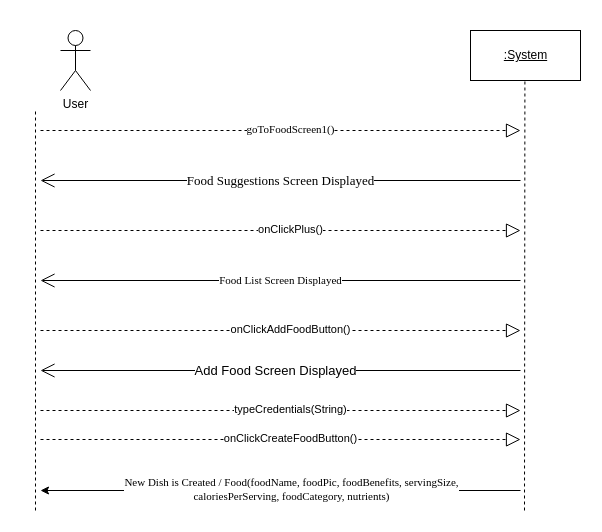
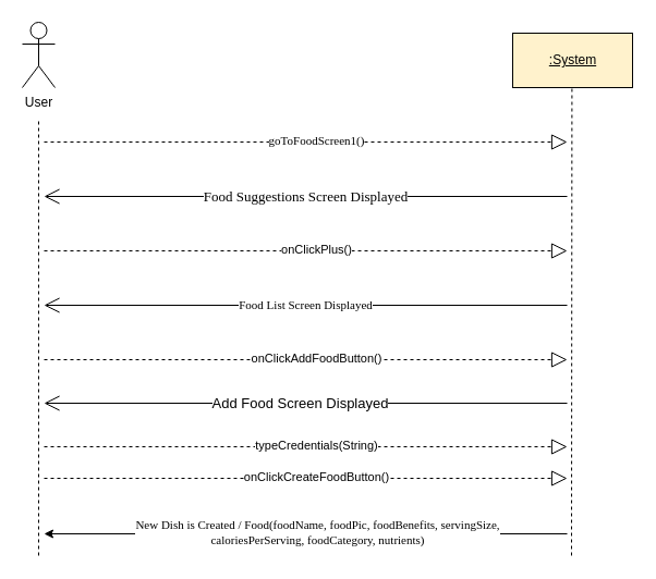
  <mxCell id="0" />
  <mxCell id="1" parent="0" />
- <mxCell id="2" value="User" style="shape=umlActor;verticalLabelPosition=bottom;verticalAlign=top;html=1;" parent="1" vertex="1"><mxGeometry x="60" y="30" width="30" height="60" as="geometry" /></mxCell>
- <mxCell id="3" value="&lt;u&gt;:System&lt;/u&gt;" style="html=1;" parent="1" vertex="1"><mxGeometry x="470" y="30" width="110" height="50" as="geometry" /></mxCell>
+ <mxCell id="2" value="User" style="shape=umlActor;verticalLabelPosition=bottom;verticalAlign=top;html=1;" parent="1" vertex="1"><mxGeometry x="20" y="20" width="30" height="60" as="geometry" /></mxCell>
+ <mxCell id="3" value="&lt;u&gt;:System&lt;/u&gt;" style="html=1;fillColor=#fff2cc;" parent="1" vertex="1"><mxGeometry x="470" y="30" width="110" height="50" as="geometry" /></mxCell>
  <mxCell id="4" value="" style="endArrow=none;dashed=1;html=1;rounded=0;" parent="1" edge="1"><mxGeometry width="50" height="50" relative="1" as="geometry"><mxPoint x="35" y="510" as="sourcePoint" /><mxPoint x="35" y="110" as="targetPoint" /></mxGeometry></mxCell>
  <mxCell id="5" value="" style="endArrow=none;dashed=1;html=1;rounded=0;" parent="1" edge="1"><mxGeometry width="50" height="50" relative="1" as="geometry"><mxPoint x="524" y="510" as="sourcePoint" /><mxPoint x="524.41" y="80" as="targetPoint" /></mxGeometry></mxCell>
  <mxCell id="6" value="&lt;font face=&quot;Georgia&quot;&gt;&lt;br&gt;&lt;span style=&quot;font-size: 13px ; color: rgb(0 , 0 , 0) ; font-weight: normal ; text-decoration: none ; font-style: normal&quot;&gt;Food Suggestions Screen Displayed&lt;/span&gt;&lt;br&gt;&lt;br&gt;&lt;/font&gt;" style="endArrow=open;endFill=1;endSize=12;html=1;rounded=0;" parent="1" edge="1"><mxGeometry width="160" relative="1" as="geometry"><mxPoint x="520" y="180" as="sourcePoint" /><mxPoint x="40" y="180" as="targetPoint" /></mxGeometry></mxCell>
  <mxCell id="7" value="" style="endArrow=block;dashed=1;endFill=0;endSize=12;html=1;rounded=0;" parent="1" edge="1"><mxGeometry width="160" relative="1" as="geometry"><mxPoint x="40" y="130" as="sourcePoint" /><mxPoint x="520" y="130" as="targetPoint" /></mxGeometry></mxCell>
  <mxCell id="8" value="&lt;font face=&quot;Georgia&quot;&gt;goToFoodScreen1()&lt;/font&gt;" style="edgeLabel;html=1;align=center;verticalAlign=middle;resizable=0;points=[];" parent="7" vertex="1" connectable="0"><mxGeometry x="0.038" y="2" relative="1" as="geometry"><mxPoint as="offset" /></mxGeometry></mxCell>
  <mxCell id="9" value="" style="endArrow=block;dashed=1;endFill=0;endSize=12;html=1;rounded=0;" parent="1" edge="1"><mxGeometry width="160" relative="1" as="geometry"><mxPoint x="40" y="230" as="sourcePoint" /><mxPoint x="520" y="230" as="targetPoint" /></mxGeometry></mxCell>
  <mxCell id="10" value="onClickPlus()" style="edgeLabel;html=1;align=center;verticalAlign=middle;resizable=0;points=[];" parent="9" vertex="1" connectable="0"><mxGeometry x="0.038" y="2" relative="1" as="geometry"><mxPoint as="offset" /></mxGeometry></mxCell>
  <mxCell id="11" value="&lt;font face=&quot;Georgia&quot;&gt;Food List Screen Displayed&lt;/font&gt;" style="endArrow=open;endFill=1;endSize=12;html=1;rounded=0;" parent="1" edge="1"><mxGeometry width="160" relative="1" as="geometry"><mxPoint x="520" y="280" as="sourcePoint" /><mxPoint x="40" y="280" as="targetPoint" /></mxGeometry></mxCell>
  <mxCell id="12" value="&lt;span style=&quot;font-size: 13px ; color: #000000 ; font-weight: normal ; text-decoration: none ; font-family: &amp;#34;arial&amp;#34; ; font-style: normal&quot;&gt;Add Food Screen Displayed&lt;/span&gt;" style="endArrow=open;endFill=1;endSize=12;html=1;rounded=0;" parent="1" edge="1"><mxGeometry x="0.021" width="160" relative="1" as="geometry"><mxPoint x="520" y="370" as="sourcePoint" /><mxPoint x="40" y="370" as="targetPoint" /><mxPoint as="offset" /></mxGeometry></mxCell>
  <mxCell id="13" value="" style="endArrow=block;dashed=1;endFill=0;endSize=12;html=1;rounded=0;" parent="1" edge="1"><mxGeometry width="160" relative="1" as="geometry"><mxPoint x="40" y="330" as="sourcePoint" /><mxPoint x="520" y="330" as="targetPoint" /></mxGeometry></mxCell>
  <mxCell id="14" value="onClickAddFoodButton()" style="edgeLabel;html=1;align=center;verticalAlign=middle;resizable=0;points=[];" parent="13" vertex="1" connectable="0"><mxGeometry x="0.038" y="2" relative="1" as="geometry"><mxPoint as="offset" /></mxGeometry></mxCell>
  <mxCell id="15" value="" style="endArrow=block;dashed=1;endFill=0;endSize=12;html=1;rounded=0;" parent="1" edge="1"><mxGeometry width="160" relative="1" as="geometry"><mxPoint x="40" y="439" as="sourcePoint" /><mxPoint x="520" y="439" as="targetPoint" /></mxGeometry></mxCell>
  <mxCell id="16" value="onClickCreateFoodButton()" style="edgeLabel;html=1;align=center;verticalAlign=middle;resizable=0;points=[];" parent="15" vertex="1" connectable="0"><mxGeometry x="0.038" y="2" relative="1" as="geometry"><mxPoint as="offset" /></mxGeometry></mxCell>
  <mxCell id="17" value="" style="endArrow=classic;html=1;rounded=0;fontFamily=Georgia;" parent="1" edge="1"><mxGeometry width="50" height="50" relative="1" as="geometry"><mxPoint x="520" y="490" as="sourcePoint" /><mxPoint x="40" y="490" as="targetPoint" /></mxGeometry></mxCell>
  <mxCell id="18" value="&lt;div&gt;New Dish is Created / Food(foodName, foodPic, foodBenefits, servingSize, &lt;br&gt;&lt;/div&gt;&lt;div&gt;caloriesPerServing, foodCategory, nutrients)&lt;br&gt;&lt;/div&gt;" style="edgeLabel;html=1;align=center;verticalAlign=middle;resizable=0;points=[];fontFamily=Georgia;" parent="17" vertex="1" connectable="0"><mxGeometry x="0.079" y="-2" relative="1" as="geometry"><mxPoint x="29" as="offset" /></mxGeometry></mxCell>
  <mxCell id="19" value="" style="endArrow=block;dashed=1;endFill=0;endSize=12;html=1;rounded=0;" parent="1" edge="1"><mxGeometry width="160" relative="1" as="geometry"><mxPoint x="40" y="410" as="sourcePoint" /><mxPoint x="520" y="410" as="targetPoint" /></mxGeometry></mxCell>
  <mxCell id="20" value="typeCredentials(String)" style="edgeLabel;html=1;align=center;verticalAlign=middle;resizable=0;points=[];" parent="19" vertex="1" connectable="0"><mxGeometry x="0.038" y="2" relative="1" as="geometry"><mxPoint as="offset" /></mxGeometry></mxCell>
